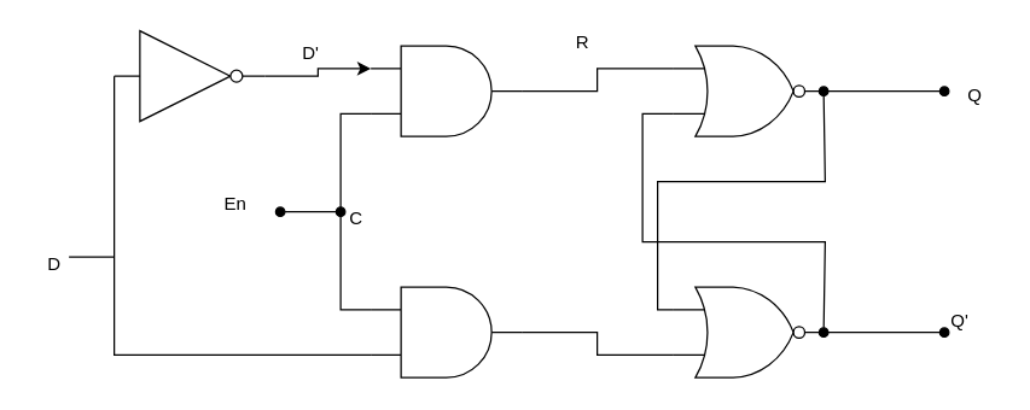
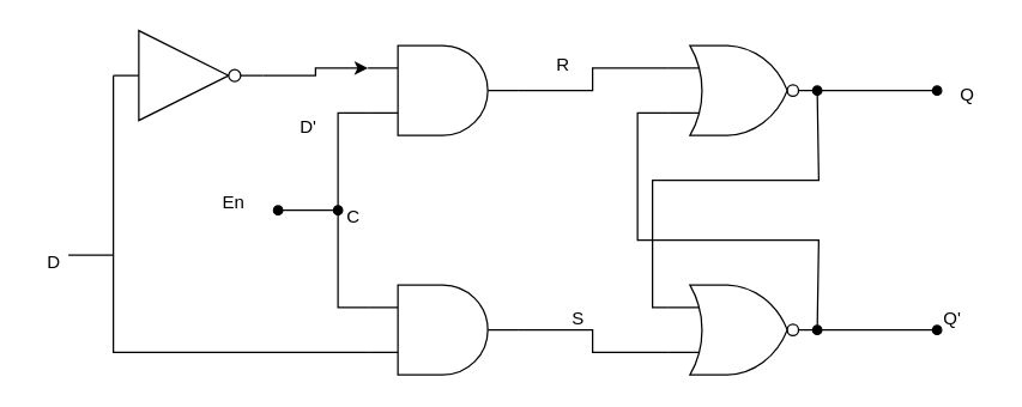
  <mxCell id="0" />
  <mxCell id="1" parent="0" />
  <mxCell id="2" style="edgeStyle=orthogonalEdgeStyle;rounded=0;orthogonalLoop=1;jettySize=auto;html=1;exitX=1;exitY=0.5;exitDx=0;exitDy=0;exitPerimeter=0;endArrow=oval;endFill=1;" edge="1" parent="1" source="4"><mxGeometry relative="1" as="geometry"><mxPoint x="625" y="60.048" as="targetPoint" /></mxGeometry></mxCell>
  <mxCell id="3" style="edgeStyle=orthogonalEdgeStyle;rounded=0;orthogonalLoop=1;jettySize=auto;html=1;exitX=0;exitY=0.75;exitDx=0;exitDy=0;exitPerimeter=0;endArrow=oval;endFill=1;" edge="1" parent="1" source="4"><mxGeometry relative="1" as="geometry"><mxPoint x="545" y="220" as="targetPoint" /><Array as="points"><mxPoint x="425" y="75" /><mxPoint x="425" y="160" /><mxPoint x="546" y="160" /><mxPoint x="546" y="220" /></Array></mxGeometry></mxCell>
  <mxCell id="4" value="" style="verticalLabelPosition=bottom;shadow=0;dashed=0;align=center;html=1;verticalAlign=top;shape=mxgraph.electrical.logic_gates.logic_gate;operation=or;negating=1;negSize=0.15;" vertex="1" parent="1"><mxGeometry x="445" y="30" width="100" height="60" as="geometry" /></mxCell>
  <mxCell id="5" style="edgeStyle=orthogonalEdgeStyle;rounded=0;orthogonalLoop=1;jettySize=auto;html=1;exitX=1;exitY=0.5;exitDx=0;exitDy=0;exitPerimeter=0;endArrow=oval;endFill=1;" edge="1" parent="1" source="7"><mxGeometry relative="1" as="geometry"><mxPoint x="625" y="220.048" as="targetPoint" /></mxGeometry></mxCell>
  <mxCell id="6" style="edgeStyle=orthogonalEdgeStyle;rounded=0;orthogonalLoop=1;jettySize=auto;html=1;exitX=0;exitY=0.25;exitDx=0;exitDy=0;exitPerimeter=0;endArrow=oval;endFill=1;" edge="1" parent="1" source="7"><mxGeometry relative="1" as="geometry"><mxPoint x="545" y="60" as="targetPoint" /><Array as="points"><mxPoint x="435" y="205" /><mxPoint x="435" y="120" /><mxPoint x="546" y="120" /><mxPoint x="546" y="60" /></Array></mxGeometry></mxCell>
  <mxCell id="7" value="" style="verticalLabelPosition=bottom;shadow=0;dashed=0;align=center;html=1;verticalAlign=top;shape=mxgraph.electrical.logic_gates.logic_gate;operation=or;negating=1;negSize=0.15;" vertex="1" parent="1"><mxGeometry x="445" y="190" width="100" height="60" as="geometry" /></mxCell>
  <mxCell id="8" value="" style="verticalLabelPosition=bottom;shadow=0;dashed=0;align=center;html=1;verticalAlign=top;shape=mxgraph.electrical.logic_gates.logic_gate;operation=and;" vertex="1" parent="1"><mxGeometry x="245" y="30" width="100" height="60" as="geometry" /></mxCell>
  <mxCell id="9" value="" style="verticalLabelPosition=bottom;shadow=0;dashed=0;align=center;html=1;verticalAlign=top;shape=mxgraph.electrical.logic_gates.logic_gate;operation=and;" vertex="1" parent="1"><mxGeometry x="245" y="190" width="100" height="60" as="geometry" /></mxCell>
  <mxCell id="10" style="edgeStyle=orthogonalEdgeStyle;rounded=0;orthogonalLoop=1;jettySize=auto;html=1;exitX=1;exitY=0.5;exitDx=0;exitDy=0;exitPerimeter=0;entryX=0;entryY=0.25;entryDx=0;entryDy=0;entryPerimeter=0;endArrow=none;endFill=0;" edge="1" parent="1" source="8" target="4"><mxGeometry relative="1" as="geometry" /></mxCell>
  <mxCell id="11" style="edgeStyle=orthogonalEdgeStyle;rounded=0;orthogonalLoop=1;jettySize=auto;html=1;exitX=1;exitY=0.5;exitDx=0;exitDy=0;exitPerimeter=0;entryX=0;entryY=0.75;entryDx=0;entryDy=0;entryPerimeter=0;endArrow=none;endFill=0;" edge="1" parent="1" source="9" target="7"><mxGeometry relative="1" as="geometry" /></mxCell>
  <mxCell id="12" style="edgeStyle=orthogonalEdgeStyle;rounded=0;orthogonalLoop=1;jettySize=auto;html=1;exitX=0;exitY=0.25;exitDx=0;exitDy=0;exitPerimeter=0;entryX=0;entryY=0.75;entryDx=0;entryDy=0;entryPerimeter=0;endArrow=none;endFill=0;" edge="1" parent="1" source="9" target="8"><mxGeometry relative="1" as="geometry" /></mxCell>
  <mxCell id="13" value="" style="endArrow=oval;html=1;rounded=0;endFill=1;startArrow=oval;startFill=1;" edge="1" parent="1"><mxGeometry width="50" height="50" relative="1" as="geometry"><mxPoint x="185" y="140" as="sourcePoint" /><mxPoint x="225" y="140" as="targetPoint" /></mxGeometry></mxCell>
  <mxCell id="14" value="En" style="text;html=1;align=center;verticalAlign=middle;resizable=0;points=[];autosize=1;strokeColor=none;fillColor=none;" vertex="1" parent="1"><mxGeometry x="135" y="120" width="40" height="30" as="geometry" /></mxCell>
  <mxCell id="15" value="" style="verticalLabelPosition=bottom;shadow=0;dashed=0;align=center;html=1;verticalAlign=top;shape=mxgraph.electrical.logic_gates.inverter_2" vertex="1" parent="1"><mxGeometry x="75" y="20" width="100" height="60" as="geometry" /></mxCell>
  <mxCell id="16" style="edgeStyle=orthogonalEdgeStyle;rounded=0;orthogonalLoop=1;jettySize=auto;html=1;exitX=1;exitY=0.5;exitDx=0;exitDy=0;exitPerimeter=0;entryX=0;entryY=0.25;entryDx=0;entryDy=0;entryPerimeter=0;" edge="1" parent="1" source="15" target="8"><mxGeometry relative="1" as="geometry" /></mxCell>
  <mxCell id="17" style="edgeStyle=orthogonalEdgeStyle;rounded=0;orthogonalLoop=1;jettySize=auto;html=1;exitX=0;exitY=0.75;exitDx=0;exitDy=0;exitPerimeter=0;entryX=0;entryY=0.5;entryDx=0;entryDy=0;entryPerimeter=0;endArrow=none;endFill=0;" edge="1" parent="1" source="9" target="15"><mxGeometry relative="1" as="geometry"><Array as="points"><mxPoint x="75" y="235" /></Array></mxGeometry></mxCell>
  <mxCell id="18" value="" style="endArrow=none;html=1;rounded=0;" edge="1" parent="1"><mxGeometry width="50" height="50" relative="1" as="geometry"><mxPoint x="45" y="170" as="sourcePoint" /><mxPoint x="75" y="170" as="targetPoint" /></mxGeometry></mxCell>
  <mxCell id="19" value="D" style="text;html=1;align=center;verticalAlign=middle;resizable=0;points=[];autosize=1;strokeColor=none;fillColor=none;" vertex="1" parent="1"><mxGeometry x="20" y="160" width="30" height="30" as="geometry" /></mxCell>
- <mxCell id="20" value="D'" style="text;html=1;align=center;verticalAlign=middle;resizable=0;points=[];autosize=1;strokeColor=none;fillColor=none;" vertex="1" parent="1"><mxGeometry x="190" y="20" width="30" height="30" as="geometry" /></mxCell>
- <mxCell id="21" value="R" style="text;html=1;align=center;verticalAlign=middle;resizable=0;points=[];autosize=1;strokeColor=none;fillColor=none;" vertex="1" parent="1"><mxGeometry x="370" y="13" width="30" height="30" as="geometry" /></mxCell>
+ <mxCell id="20" value="D'" style="text;html=1;align=center;verticalAlign=middle;resizable=0;points=[];autosize=1;strokeColor=none;fillColor=none;" vertex="1" parent="1"><mxGeometry x="190" y="70" width="30" height="30" as="geometry" /></mxCell>
+ <mxCell id="21" value="R" style="text;html=1;align=center;verticalAlign=middle;resizable=0;points=[];autosize=1;strokeColor=none;fillColor=none;" vertex="1" parent="1"><mxGeometry x="360" y="28" width="30" height="30" as="geometry" /></mxCell>
  <mxCell id="22" value="C" style="text;html=1;align=center;verticalAlign=middle;resizable=0;points=[];autosize=1;strokeColor=none;fillColor=none;" vertex="1" parent="1"><mxGeometry x="220" y="130" width="30" height="30" as="geometry" /></mxCell>
+ <mxCell id="23" value="S" style="text;html=1;align=center;verticalAlign=middle;resizable=0;points=[];autosize=1;strokeColor=none;fillColor=none;" vertex="1" parent="1"><mxGeometry x="370" y="198" width="30" height="30" as="geometry" /></mxCell>
  <mxCell id="24" value="Q" style="text;html=1;align=center;verticalAlign=middle;resizable=0;points=[];autosize=1;strokeColor=none;fillColor=none;" vertex="1" parent="1"><mxGeometry x="630" y="48" width="30" height="30" as="geometry" /></mxCell>
  <mxCell id="25" value="Q'" style="text;html=1;align=center;verticalAlign=middle;resizable=0;points=[];autosize=1;strokeColor=none;fillColor=none;" vertex="1" parent="1"><mxGeometry x="615" y="198" width="40" height="30" as="geometry" /></mxCell>
